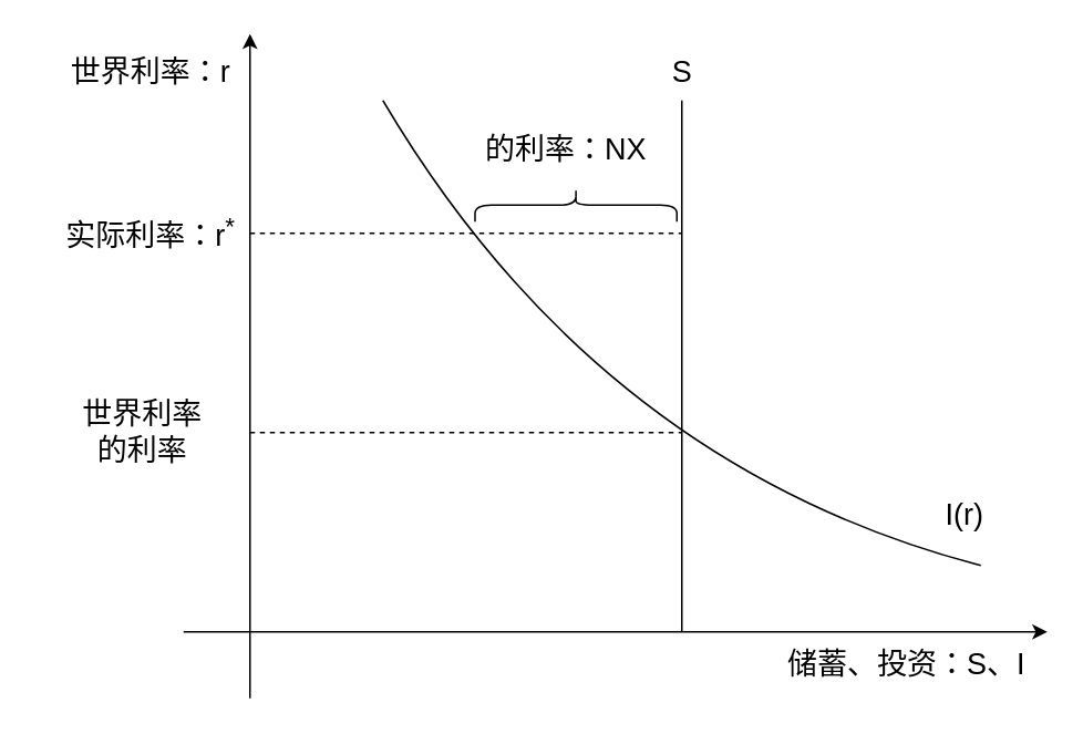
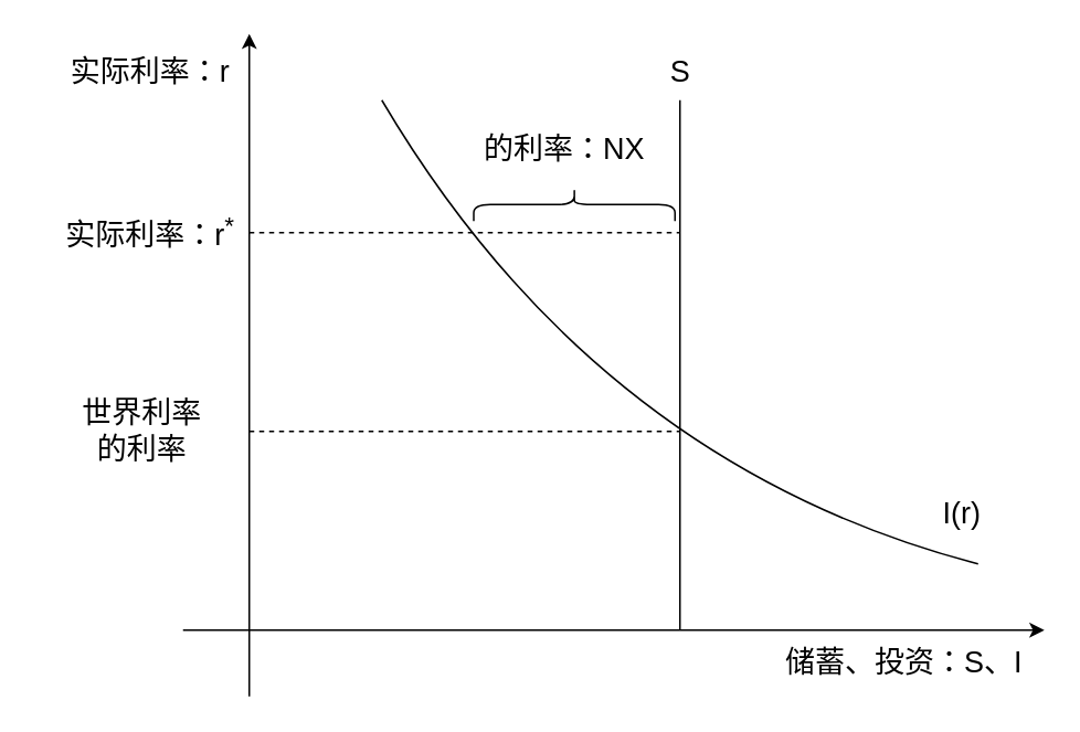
  <mxCell id="0" />
  <mxCell id="1" parent="0" />
  <mxCell id="2" value="" style="endArrow=classic;html=1;rounded=0;" edge="1" parent="1"><mxGeometry width="50" height="50" relative="1" as="geometry"><mxPoint x="110" y="380" as="sourcePoint" /><mxPoint x="630" y="380" as="targetPoint" /></mxGeometry></mxCell>
  <mxCell id="3" value="" style="endArrow=classic;html=1;rounded=0;" edge="1" parent="1"><mxGeometry width="50" height="50" relative="1" as="geometry"><mxPoint x="150" y="420" as="sourcePoint" /><mxPoint x="150" y="20" as="targetPoint" /></mxGeometry></mxCell>
  <mxCell id="4" value="" style="endArrow=none;html=1;rounded=0;curved=1;" edge="1" parent="1"><mxGeometry width="50" height="50" relative="1" as="geometry"><mxPoint x="230" y="60" as="sourcePoint" /><mxPoint x="590" y="340" as="targetPoint" /><Array as="points"><mxPoint x="360" y="280" /></Array></mxGeometry></mxCell>
  <mxCell id="5" value="" style="endArrow=none;html=1;rounded=0;" edge="1" parent="1"><mxGeometry width="50" height="50" relative="1" as="geometry"><mxPoint x="410" y="380" as="sourcePoint" /><mxPoint x="410" y="60" as="targetPoint" /></mxGeometry></mxCell>
  <mxCell id="6" value="" style="endArrow=none;dashed=1;html=1;rounded=0;" edge="1" parent="1"><mxGeometry width="50" height="50" relative="1" as="geometry"><mxPoint x="150" y="260" as="sourcePoint" /><mxPoint x="410" y="260" as="targetPoint" /></mxGeometry></mxCell>
  <mxCell id="7" value="" style="endArrow=none;dashed=1;html=1;rounded=0;" edge="1" parent="1"><mxGeometry width="50" height="50" relative="1" as="geometry"><mxPoint x="150" y="140" as="sourcePoint" /><mxPoint x="410" y="140" as="targetPoint" /></mxGeometry></mxCell>
  <mxCell id="8" value="&lt;font style=&quot;font-size: 18px;&quot;&gt;S&lt;/font&gt;" style="text;html=1;align=center;verticalAlign=middle;resizable=0;points=[];autosize=1;strokeColor=none;fillColor=none;" vertex="1" parent="1"><mxGeometry x="390" y="23" width="40" height="40" as="geometry" /></mxCell>
  <mxCell id="9" value="&lt;font style=&quot;font-size: 18px;&quot;&gt;I(r)&lt;/font&gt;" style="text;html=1;align=center;verticalAlign=middle;resizable=0;points=[];autosize=1;strokeColor=none;fillColor=none;" vertex="1" parent="1"><mxGeometry x="555" y="290" width="50" height="40" as="geometry" /></mxCell>
  <mxCell id="10" value="&lt;font style=&quot;font-size: 18px;&quot;&gt;储蓄、投资：S、I&lt;/font&gt;" style="text;html=1;align=center;verticalAlign=middle;resizable=0;points=[];autosize=1;strokeColor=none;fillColor=none;" vertex="1" parent="1"><mxGeometry x="460" y="380" width="170" height="40" as="geometry" /></mxCell>
- <mxCell id="11" value="&lt;font style=&quot;font-size: 18px;&quot;&gt;世界利率：r&lt;/font&gt;" style="text;html=1;align=center;verticalAlign=middle;resizable=0;points=[];autosize=1;strokeColor=none;fillColor=none;" vertex="1" parent="1"><mxGeometry x="30" y="23" width="120" height="40" as="geometry" /></mxCell>
+ <mxCell id="11" value="&lt;font style=&quot;font-size: 18px;&quot;&gt;实际利率：r&lt;/font&gt;" style="text;html=1;align=center;verticalAlign=middle;resizable=0;points=[];autosize=1;strokeColor=none;fillColor=none;" vertex="1" parent="1"><mxGeometry x="30" y="23" width="120" height="40" as="geometry" /></mxCell>
  <mxCell id="12" value="&lt;font style=&quot;font-size: 18px;&quot;&gt;实际利率：r&lt;sup&gt;*&lt;/sup&gt;&lt;/font&gt;" style="text;html=1;align=center;verticalAlign=middle;resizable=0;points=[];autosize=1;strokeColor=none;fillColor=none;" vertex="1" parent="1"><mxGeometry x="25" y="120" width="130" height="40" as="geometry" /></mxCell>
  <mxCell id="13" value="&lt;font style=&quot;font-size: 18px;&quot;&gt;世界利率&lt;br&gt;的利率&lt;/font&gt;" style="text;html=1;align=center;verticalAlign=middle;resizable=0;points=[];autosize=1;strokeColor=none;fillColor=none;" vertex="1" parent="1"><mxGeometry x="20" y="230" width="130" height="60" as="geometry" /></mxCell>
  <mxCell id="14" value="" style="shape=curlyBracket;whiteSpace=wrap;html=1;rounded=1;flipH=1;labelPosition=right;verticalLabelPosition=middle;align=left;verticalAlign=middle;rotation=-90;" vertex="1" parent="1"><mxGeometry x="336.25" y="62.25" width="20" height="121.5" as="geometry" /></mxCell>
  <mxCell id="15" value="&lt;font style=&quot;font-size: 18px;&quot;&gt;的利率：NX&lt;/font&gt;" style="text;html=1;align=center;verticalAlign=middle;resizable=0;points=[];autosize=1;strokeColor=none;fillColor=none;" vertex="1" parent="1"><mxGeometry x="270" y="70" width="140" height="40" as="geometry" /></mxCell>
